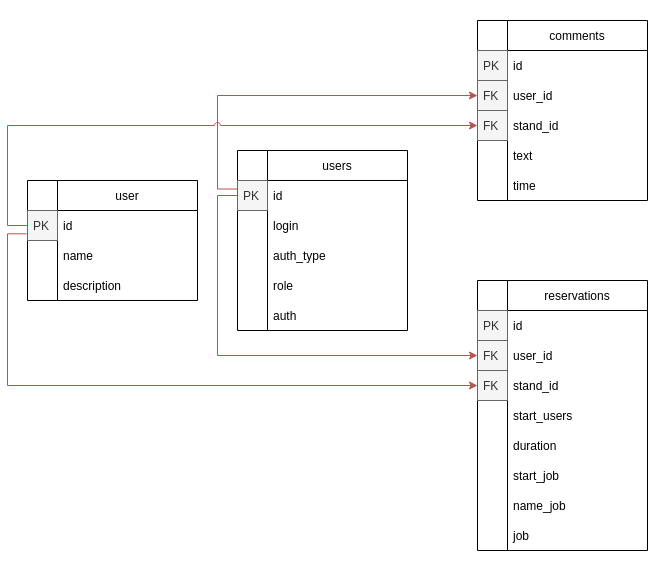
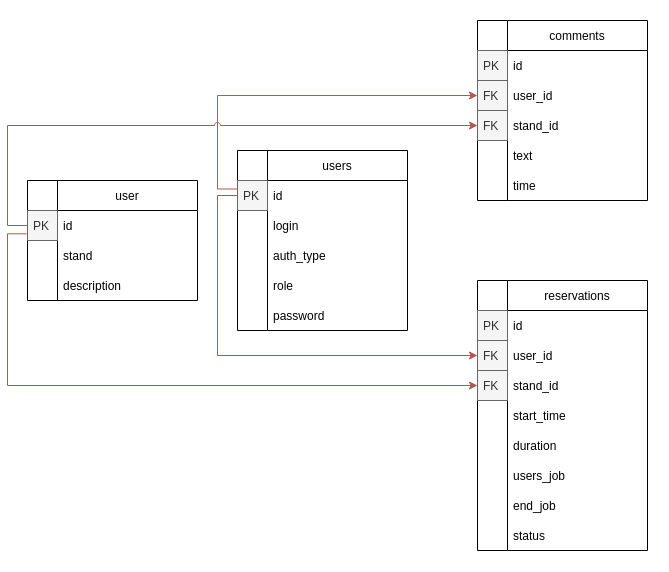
  <mxCell id="0" />
  <mxCell id="1" parent="0" />
  <mxCell id="2" value="users" style="swimlane;fontStyle=0;childLayout=stackLayout;horizontal=1;startSize=30;horizontalStack=0;resizeParent=1;resizeParentMax=0;resizeLast=0;collapsible=1;marginBottom=0;" parent="1" vertex="1"><mxGeometry x="260" y="150" width="140" height="180" as="geometry"><mxRectangle x="300" y="370" width="50" height="30" as="alternateBounds" /></mxGeometry></mxCell>
  <mxCell id="3" value="id" style="text;strokeColor=none;fillColor=none;align=left;verticalAlign=middle;spacingLeft=4;spacingRight=4;overflow=hidden;points=[[0,0.5],[1,0.5]];portConstraint=eastwest;rotatable=0;" parent="2" vertex="1"><mxGeometry y="30" width="140" height="30" as="geometry" /></mxCell>
  <mxCell id="4" value="login" style="text;strokeColor=none;fillColor=none;align=left;verticalAlign=middle;spacingLeft=4;spacingRight=4;overflow=hidden;points=[[0,0.5],[1,0.5]];portConstraint=eastwest;rotatable=0;" parent="2" vertex="1"><mxGeometry y="60" width="140" height="30" as="geometry" /></mxCell>
  <mxCell id="5" value="auth_type" style="text;strokeColor=none;fillColor=none;align=left;verticalAlign=middle;spacingLeft=4;spacingRight=4;overflow=hidden;points=[[0,0.5],[1,0.5]];portConstraint=eastwest;rotatable=0;" parent="2" vertex="1"><mxGeometry y="90" width="140" height="30" as="geometry" /></mxCell>
  <mxCell id="6" value="role" style="text;strokeColor=none;fillColor=none;align=left;verticalAlign=middle;spacingLeft=4;spacingRight=4;overflow=hidden;points=[[0,0.5],[1,0.5]];portConstraint=eastwest;rotatable=0;" parent="2" vertex="1"><mxGeometry y="120" width="140" height="30" as="geometry" /></mxCell>
- <mxCell id="7" value="auth" style="text;strokeColor=none;fillColor=none;align=left;verticalAlign=middle;spacingLeft=4;spacingRight=4;overflow=hidden;points=[[0,0.5],[1,0.5]];portConstraint=eastwest;rotatable=0;" parent="2" vertex="1"><mxGeometry y="150" width="140" height="30" as="geometry" /></mxCell>
+ <mxCell id="7" value="password" style="text;strokeColor=none;fillColor=none;align=left;verticalAlign=middle;spacingLeft=4;spacingRight=4;overflow=hidden;points=[[0,0.5],[1,0.5]];portConstraint=eastwest;rotatable=0;" parent="2" vertex="1"><mxGeometry y="150" width="140" height="30" as="geometry" /></mxCell>
  <mxCell id="8" value="" style="swimlane;fontStyle=0;childLayout=stackLayout;horizontal=1;startSize=30;horizontalStack=0;resizeParent=1;resizeParentMax=0;resizeLast=0;collapsible=1;marginBottom=0;" parent="1" vertex="1"><mxGeometry x="230" y="150" width="30" height="180" as="geometry"><mxRectangle x="270" y="370" width="50" height="30" as="alternateBounds" /></mxGeometry></mxCell>
  <mxCell id="9" value="PK" style="text;align=left;verticalAlign=middle;spacingLeft=4;spacingRight=4;overflow=hidden;points=[[0,0.5],[1,0.5]];portConstraint=eastwest;rotatable=0;fillColor=#f5f5f5;strokeColor=#666666;fontColor=#333333;" parent="8" vertex="1"><mxGeometry y="30" width="30" height="30" as="geometry" /></mxCell>
  <mxCell id="10" value=" " style="text;align=left;verticalAlign=middle;spacingLeft=4;spacingRight=4;overflow=hidden;points=[[0,0.5],[1,0.5]];portConstraint=eastwest;rotatable=0;" parent="8" vertex="1"><mxGeometry y="60" width="30" height="30" as="geometry" /></mxCell>
  <mxCell id="11" value=" " style="text;strokeColor=none;fillColor=none;align=left;verticalAlign=middle;spacingLeft=4;spacingRight=4;overflow=hidden;points=[[0,0.5],[1,0.5]];portConstraint=eastwest;rotatable=0;" parent="8" vertex="1"><mxGeometry y="90" width="30" height="30" as="geometry" /></mxCell>
  <mxCell id="12" value=" " style="text;strokeColor=none;fillColor=none;align=left;verticalAlign=middle;spacingLeft=4;spacingRight=4;overflow=hidden;points=[[0,0.5],[1,0.5]];portConstraint=eastwest;rotatable=0;" parent="8" vertex="1"><mxGeometry y="120" width="30" height="30" as="geometry" /></mxCell>
  <mxCell id="13" value=" " style="text;strokeColor=none;fillColor=none;align=left;verticalAlign=middle;spacingLeft=4;spacingRight=4;overflow=hidden;points=[[0,0.5],[1,0.5]];portConstraint=eastwest;rotatable=0;" parent="8" vertex="1"><mxGeometry y="150" width="30" height="30" as="geometry" /></mxCell>
  <mxCell id="14" value="user" style="swimlane;fontStyle=0;childLayout=stackLayout;horizontal=1;startSize=30;horizontalStack=0;resizeParent=1;resizeParentMax=0;resizeLast=0;collapsible=1;marginBottom=0;" parent="1" vertex="1"><mxGeometry x="50" y="180" width="140" height="120" as="geometry"><mxRectangle x="300" y="370" width="50" height="30" as="alternateBounds" /></mxGeometry></mxCell>
  <mxCell id="15" value="id" style="text;strokeColor=none;fillColor=none;align=left;verticalAlign=middle;spacingLeft=4;spacingRight=4;overflow=hidden;points=[[0,0.5],[1,0.5]];portConstraint=eastwest;rotatable=0;" parent="14" vertex="1"><mxGeometry y="30" width="140" height="30" as="geometry" /></mxCell>
- <mxCell id="16" value="name" style="text;strokeColor=none;fillColor=none;align=left;verticalAlign=middle;spacingLeft=4;spacingRight=4;overflow=hidden;points=[[0,0.5],[1,0.5]];portConstraint=eastwest;rotatable=0;" parent="14" vertex="1"><mxGeometry y="60" width="140" height="30" as="geometry" /></mxCell>
+ <mxCell id="16" value="stand" style="text;strokeColor=none;fillColor=none;align=left;verticalAlign=middle;spacingLeft=4;spacingRight=4;overflow=hidden;points=[[0,0.5],[1,0.5]];portConstraint=eastwest;rotatable=0;" parent="14" vertex="1"><mxGeometry y="60" width="140" height="30" as="geometry" /></mxCell>
  <mxCell id="17" value="description" style="text;strokeColor=none;fillColor=none;align=left;verticalAlign=middle;spacingLeft=4;spacingRight=4;overflow=hidden;points=[[0,0.5],[1,0.5]];portConstraint=eastwest;rotatable=0;" parent="14" vertex="1"><mxGeometry y="90" width="140" height="30" as="geometry" /></mxCell>
  <mxCell id="18" value="" style="swimlane;fontStyle=0;childLayout=stackLayout;horizontal=1;startSize=30;horizontalStack=0;resizeParent=1;resizeParentMax=0;resizeLast=0;collapsible=1;marginBottom=0;" parent="1" vertex="1"><mxGeometry x="20" y="180" width="30" height="120" as="geometry"><mxRectangle x="270" y="370" width="50" height="30" as="alternateBounds" /></mxGeometry></mxCell>
  <mxCell id="19" value="PK" style="text;strokeColor=#666666;fillColor=#f5f5f5;align=left;verticalAlign=middle;spacingLeft=4;spacingRight=4;overflow=hidden;points=[[0,0.5],[1,0.5]];portConstraint=eastwest;rotatable=0;fontColor=#333333;" parent="18" vertex="1"><mxGeometry y="30" width="30" height="30" as="geometry" /></mxCell>
  <mxCell id="20" value=" " style="text;strokeColor=none;fillColor=none;align=left;verticalAlign=middle;spacingLeft=4;spacingRight=4;overflow=hidden;points=[[0,0.5],[1,0.5]];portConstraint=eastwest;rotatable=0;" parent="18" vertex="1"><mxGeometry y="60" width="30" height="30" as="geometry" /></mxCell>
  <mxCell id="21" value=" " style="text;strokeColor=none;fillColor=none;align=left;verticalAlign=middle;spacingLeft=4;spacingRight=4;overflow=hidden;points=[[0,0.5],[1,0.5]];portConstraint=eastwest;rotatable=0;" parent="18" vertex="1"><mxGeometry y="90" width="30" height="30" as="geometry" /></mxCell>
  <mxCell id="22" value="reservations" style="swimlane;fontStyle=0;childLayout=stackLayout;horizontal=1;startSize=30;horizontalStack=0;resizeParent=1;resizeParentMax=0;resizeLast=0;collapsible=1;marginBottom=0;" parent="1" vertex="1"><mxGeometry x="500" y="280" width="140" height="270" as="geometry"><mxRectangle x="300" y="370" width="50" height="30" as="alternateBounds" /></mxGeometry></mxCell>
  <mxCell id="23" value="id" style="text;strokeColor=none;fillColor=none;align=left;verticalAlign=middle;spacingLeft=4;spacingRight=4;overflow=hidden;points=[[0,0.5],[1,0.5]];portConstraint=eastwest;rotatable=0;" parent="22" vertex="1"><mxGeometry y="30" width="140" height="30" as="geometry" /></mxCell>
  <mxCell id="24" value="user_id" style="text;strokeColor=none;fillColor=none;align=left;verticalAlign=middle;spacingLeft=4;spacingRight=4;overflow=hidden;points=[[0,0.5],[1,0.5]];portConstraint=eastwest;rotatable=0;" parent="22" vertex="1"><mxGeometry y="60" width="140" height="30" as="geometry" /></mxCell>
  <mxCell id="25" value="stand_id" style="text;strokeColor=none;fillColor=none;align=left;verticalAlign=middle;spacingLeft=4;spacingRight=4;overflow=hidden;points=[[0,0.5],[1,0.5]];portConstraint=eastwest;rotatable=0;" parent="22" vertex="1"><mxGeometry y="90" width="140" height="30" as="geometry" /></mxCell>
- <mxCell id="26" value="start_users" style="text;strokeColor=none;fillColor=none;align=left;verticalAlign=middle;spacingLeft=4;spacingRight=4;overflow=hidden;points=[[0,0.5],[1,0.5]];portConstraint=eastwest;rotatable=0;" parent="22" vertex="1"><mxGeometry y="120" width="140" height="30" as="geometry" /></mxCell>
+ <mxCell id="26" value="start_time" style="text;strokeColor=none;fillColor=none;align=left;verticalAlign=middle;spacingLeft=4;spacingRight=4;overflow=hidden;points=[[0,0.5],[1,0.5]];portConstraint=eastwest;rotatable=0;" parent="22" vertex="1"><mxGeometry y="120" width="140" height="30" as="geometry" /></mxCell>
  <mxCell id="27" value="duration" style="text;strokeColor=none;fillColor=none;align=left;verticalAlign=middle;spacingLeft=4;spacingRight=4;overflow=hidden;points=[[0,0.5],[1,0.5]];portConstraint=eastwest;rotatable=0;" parent="22" vertex="1"><mxGeometry y="150" width="140" height="30" as="geometry" /></mxCell>
- <mxCell id="28" value="start_job" style="text;strokeColor=none;fillColor=none;align=left;verticalAlign=middle;spacingLeft=4;spacingRight=4;overflow=hidden;points=[[0,0.5],[1,0.5]];portConstraint=eastwest;rotatable=0;" vertex="1" parent="22"><mxGeometry y="180" width="140" height="30" as="geometry" /></mxCell>
- <mxCell id="29" value="name_job" style="text;strokeColor=none;fillColor=none;align=left;verticalAlign=middle;spacingLeft=4;spacingRight=4;overflow=hidden;points=[[0,0.5],[1,0.5]];portConstraint=eastwest;rotatable=0;" vertex="1" parent="22"><mxGeometry y="210" width="140" height="30" as="geometry" /></mxCell>
- <mxCell id="30" value="job" style="text;strokeColor=none;fillColor=none;align=left;verticalAlign=middle;spacingLeft=4;spacingRight=4;overflow=hidden;points=[[0,0.5],[1,0.5]];portConstraint=eastwest;rotatable=0;" parent="22" vertex="1"><mxGeometry y="240" width="140" height="30" as="geometry" /></mxCell>
+ <mxCell id="28" value="users_job" style="text;strokeColor=none;fillColor=none;align=left;verticalAlign=middle;spacingLeft=4;spacingRight=4;overflow=hidden;points=[[0,0.5],[1,0.5]];portConstraint=eastwest;rotatable=0;" vertex="1" parent="22"><mxGeometry y="180" width="140" height="30" as="geometry" /></mxCell>
+ <mxCell id="29" value="end_job" style="text;strokeColor=none;fillColor=none;align=left;verticalAlign=middle;spacingLeft=4;spacingRight=4;overflow=hidden;points=[[0,0.5],[1,0.5]];portConstraint=eastwest;rotatable=0;" vertex="1" parent="22"><mxGeometry y="210" width="140" height="30" as="geometry" /></mxCell>
+ <mxCell id="30" value="status" style="text;strokeColor=none;fillColor=none;align=left;verticalAlign=middle;spacingLeft=4;spacingRight=4;overflow=hidden;points=[[0,0.5],[1,0.5]];portConstraint=eastwest;rotatable=0;" parent="22" vertex="1"><mxGeometry y="240" width="140" height="30" as="geometry" /></mxCell>
  <mxCell id="31" value="" style="swimlane;fontStyle=0;childLayout=stackLayout;horizontal=1;startSize=30;horizontalStack=0;resizeParent=1;resizeParentMax=0;resizeLast=0;collapsible=1;marginBottom=0;" parent="1" vertex="1"><mxGeometry x="470" y="280" width="30" height="270" as="geometry"><mxRectangle x="270" y="370" width="50" height="30" as="alternateBounds" /></mxGeometry></mxCell>
  <mxCell id="32" value="PK" style="text;strokeColor=#666666;fillColor=#f5f5f5;align=left;verticalAlign=middle;spacingLeft=4;spacingRight=4;overflow=hidden;points=[[0,0.5],[1,0.5]];portConstraint=eastwest;rotatable=0;fontColor=#333333;" parent="31" vertex="1"><mxGeometry y="30" width="30" height="30" as="geometry" /></mxCell>
  <mxCell id="33" value="FK" style="text;strokeColor=#666666;fillColor=#f5f5f5;align=left;verticalAlign=middle;spacingLeft=4;spacingRight=4;overflow=hidden;points=[[0,0.5],[1,0.5]];portConstraint=eastwest;rotatable=0;fontColor=#333333;" parent="31" vertex="1"><mxGeometry y="60" width="30" height="30" as="geometry" /></mxCell>
  <mxCell id="34" value="FK" style="text;strokeColor=#666666;fillColor=#f5f5f5;align=left;verticalAlign=middle;spacingLeft=4;spacingRight=4;overflow=hidden;points=[[0,0.5],[1,0.5]];portConstraint=eastwest;rotatable=0;fontColor=#333333;" parent="31" vertex="1"><mxGeometry y="90" width="30" height="30" as="geometry" /></mxCell>
  <mxCell id="35" value=" " style="text;strokeColor=none;fillColor=none;align=left;verticalAlign=middle;spacingLeft=4;spacingRight=4;overflow=hidden;points=[[0,0.5],[1,0.5]];portConstraint=eastwest;rotatable=0;" parent="31" vertex="1"><mxGeometry y="120" width="30" height="30" as="geometry" /></mxCell>
  <mxCell id="36" value=" " style="text;strokeColor=none;fillColor=none;align=left;verticalAlign=middle;spacingLeft=4;spacingRight=4;overflow=hidden;points=[[0,0.5],[1,0.5]];portConstraint=eastwest;rotatable=0;" parent="31" vertex="1"><mxGeometry y="150" width="30" height="30" as="geometry" /></mxCell>
  <mxCell id="37" value=" " style="text;strokeColor=none;fillColor=none;align=left;verticalAlign=middle;spacingLeft=4;spacingRight=4;overflow=hidden;points=[[0,0.5],[1,0.5]];portConstraint=eastwest;rotatable=0;" parent="31" vertex="1"><mxGeometry y="180" width="30" height="30" as="geometry" /></mxCell>
  <mxCell id="38" value=" " style="text;strokeColor=none;fillColor=none;align=left;verticalAlign=middle;spacingLeft=4;spacingRight=4;overflow=hidden;points=[[0,0.5],[1,0.5]];portConstraint=eastwest;rotatable=0;" vertex="1" parent="31"><mxGeometry y="210" width="30" height="30" as="geometry" /></mxCell>
  <mxCell id="39" value=" " style="text;strokeColor=none;fillColor=none;align=left;verticalAlign=middle;spacingLeft=4;spacingRight=4;overflow=hidden;points=[[0,0.5],[1,0.5]];portConstraint=eastwest;rotatable=0;" vertex="1" parent="31"><mxGeometry y="240" width="30" height="30" as="geometry" /></mxCell>
  <mxCell id="40" style="edgeStyle=orthogonalEdgeStyle;rounded=0;orthogonalLoop=1;jettySize=auto;html=1;entryX=0;entryY=0.5;entryDx=0;entryDy=0;fillColor=#f8cecc;strokeColor=#b85450;exitX=0;exitY=0.5;exitDx=0;exitDy=0;" parent="1" source="9" target="33" edge="1"><mxGeometry relative="1" as="geometry"><mxPoint x="180" y="170" as="sourcePoint" /></mxGeometry></mxCell>
  <mxCell id="41" style="edgeStyle=orthogonalEdgeStyle;rounded=0;orthogonalLoop=1;jettySize=auto;html=1;entryX=0;entryY=0.5;entryDx=0;entryDy=0;exitX=-0.028;exitY=0.777;exitDx=0;exitDy=0;fillColor=#f8cecc;strokeColor=#b85450;exitPerimeter=0;" parent="1" source="19" target="34" edge="1"><mxGeometry relative="1" as="geometry" /></mxCell>
  <mxCell id="42" value="comments" style="swimlane;fontStyle=0;childLayout=stackLayout;horizontal=1;startSize=30;horizontalStack=0;resizeParent=1;resizeParentMax=0;resizeLast=0;collapsible=1;marginBottom=0;" parent="1" vertex="1"><mxGeometry x="500" y="20" width="140" height="180" as="geometry"><mxRectangle x="300" y="370" width="50" height="30" as="alternateBounds" /></mxGeometry></mxCell>
  <mxCell id="43" value="id" style="text;strokeColor=none;fillColor=none;align=left;verticalAlign=middle;spacingLeft=4;spacingRight=4;overflow=hidden;points=[[0,0.5],[1,0.5]];portConstraint=eastwest;rotatable=0;" parent="42" vertex="1"><mxGeometry y="30" width="140" height="30" as="geometry" /></mxCell>
  <mxCell id="44" value="user_id" style="text;strokeColor=none;fillColor=none;align=left;verticalAlign=middle;spacingLeft=4;spacingRight=4;overflow=hidden;points=[[0,0.5],[1,0.5]];portConstraint=eastwest;rotatable=0;" parent="42" vertex="1"><mxGeometry y="60" width="140" height="30" as="geometry" /></mxCell>
  <mxCell id="45" value="stand_id" style="text;strokeColor=none;fillColor=none;align=left;verticalAlign=middle;spacingLeft=4;spacingRight=4;overflow=hidden;points=[[0,0.5],[1,0.5]];portConstraint=eastwest;rotatable=0;" parent="42" vertex="1"><mxGeometry y="90" width="140" height="30" as="geometry" /></mxCell>
  <mxCell id="46" value="text" style="text;strokeColor=none;fillColor=none;align=left;verticalAlign=middle;spacingLeft=4;spacingRight=4;overflow=hidden;points=[[0,0.5],[1,0.5]];portConstraint=eastwest;rotatable=0;" parent="42" vertex="1"><mxGeometry y="120" width="140" height="30" as="geometry" /></mxCell>
  <mxCell id="47" value="time" style="text;strokeColor=none;fillColor=none;align=left;verticalAlign=middle;spacingLeft=4;spacingRight=4;overflow=hidden;points=[[0,0.5],[1,0.5]];portConstraint=eastwest;rotatable=0;" parent="42" vertex="1"><mxGeometry y="150" width="140" height="30" as="geometry" /></mxCell>
  <mxCell id="48" value="" style="swimlane;fontStyle=0;childLayout=stackLayout;horizontal=1;startSize=30;horizontalStack=0;resizeParent=1;resizeParentMax=0;resizeLast=0;collapsible=1;marginBottom=0;" parent="1" vertex="1"><mxGeometry x="470" y="20" width="30" height="180" as="geometry"><mxRectangle x="270" y="370" width="50" height="30" as="alternateBounds" /></mxGeometry></mxCell>
  <mxCell id="49" value="PK" style="text;strokeColor=#666666;fillColor=#f5f5f5;align=left;verticalAlign=middle;spacingLeft=4;spacingRight=4;overflow=hidden;points=[[0,0.5],[1,0.5]];portConstraint=eastwest;rotatable=0;fontColor=#333333;" parent="48" vertex="1"><mxGeometry y="30" width="30" height="30" as="geometry" /></mxCell>
  <mxCell id="50" value="FK" style="text;strokeColor=#666666;fillColor=#f5f5f5;align=left;verticalAlign=middle;spacingLeft=4;spacingRight=4;overflow=hidden;points=[[0,0.5],[1,0.5]];portConstraint=eastwest;rotatable=0;fontColor=#333333;" parent="48" vertex="1"><mxGeometry y="60" width="30" height="30" as="geometry" /></mxCell>
  <mxCell id="51" value="FK" style="text;strokeColor=#666666;fillColor=#f5f5f5;align=left;verticalAlign=middle;spacingLeft=4;spacingRight=4;overflow=hidden;points=[[0,0.5],[1,0.5]];portConstraint=eastwest;rotatable=0;fontColor=#333333;" parent="48" vertex="1"><mxGeometry y="90" width="30" height="30" as="geometry" /></mxCell>
  <mxCell id="52" value=" " style="text;strokeColor=none;fillColor=none;align=left;verticalAlign=middle;spacingLeft=4;spacingRight=4;overflow=hidden;points=[[0,0.5],[1,0.5]];portConstraint=eastwest;rotatable=0;" parent="48" vertex="1"><mxGeometry y="120" width="30" height="30" as="geometry" /></mxCell>
  <mxCell id="53" value=" " style="text;strokeColor=none;fillColor=none;align=left;verticalAlign=middle;spacingLeft=4;spacingRight=4;overflow=hidden;points=[[0,0.5],[1,0.5]];portConstraint=eastwest;rotatable=0;" parent="48" vertex="1"><mxGeometry y="150" width="30" height="30" as="geometry" /></mxCell>
  <mxCell id="54" style="edgeStyle=orthogonalEdgeStyle;rounded=0;orthogonalLoop=1;jettySize=auto;html=1;exitX=-0.001;exitY=0.283;exitDx=0;exitDy=0;entryX=0;entryY=0.5;entryDx=0;entryDy=0;fillColor=#f8cecc;strokeColor=#b85450;exitPerimeter=0;" parent="1" source="9" target="50" edge="1"><mxGeometry relative="1" as="geometry" /></mxCell>
  <mxCell id="55" style="edgeStyle=orthogonalEdgeStyle;rounded=0;orthogonalLoop=1;jettySize=auto;html=1;exitX=0;exitY=0.5;exitDx=0;exitDy=0;fillColor=#f8cecc;strokeColor=#b85450;entryX=0;entryY=0.5;entryDx=0;entryDy=0;jumpStyle=arc;" parent="1" source="19" target="51" edge="1"><mxGeometry relative="1" as="geometry"><mxPoint x="360" y="90" as="targetPoint" /></mxGeometry></mxCell>
